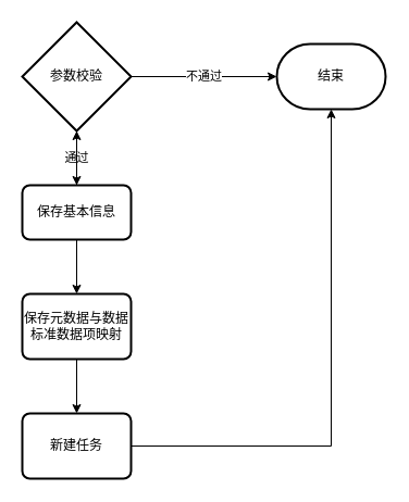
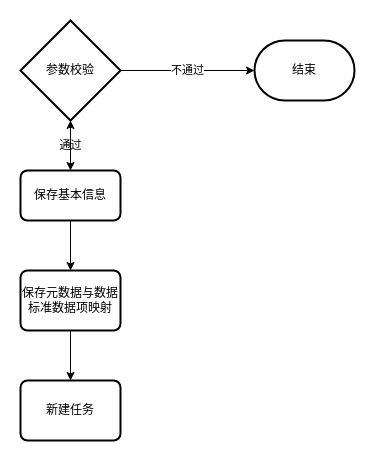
  <mxCell id="0" />
  <mxCell id="1" parent="0" />
  <mxCell id="2" value="不通过" style="edgeStyle=orthogonalEdgeStyle;rounded=0;orthogonalLoop=1;jettySize=auto;html=1;" edge="1" parent="1" source="4" target="5"><mxGeometry relative="1" as="geometry" /></mxCell>
  <mxCell id="3" value="通过" style="edgeStyle=orthogonalEdgeStyle;rounded=0;orthogonalLoop=1;jettySize=auto;html=1;" edge="1" parent="1" source="4" target="8"><mxGeometry relative="1" as="geometry" /></mxCell>
  <mxCell id="4" value="参数校验" style="strokeWidth=2;html=1;shape=mxgraph.flowchart.decision;whiteSpace=wrap;" vertex="1" parent="1"><mxGeometry x="20" y="20" width="100" height="100" as="geometry" /></mxCell>
  <mxCell id="5" value="结束" style="strokeWidth=2;html=1;shape=mxgraph.flowchart.terminator;whiteSpace=wrap;" vertex="1" parent="1"><mxGeometry x="254" y="40" width="100" height="60" as="geometry" /></mxCell>
  <mxCell id="6" value="" style="edgeStyle=orthogonalEdgeStyle;rounded=0;orthogonalLoop=1;jettySize=auto;html=1;" edge="1" parent="1" source="8" target="4"><mxGeometry relative="1" as="geometry" /></mxCell>
  <mxCell id="7" value="" style="edgeStyle=orthogonalEdgeStyle;rounded=0;orthogonalLoop=1;jettySize=auto;html=1;" edge="1" parent="1" source="8" target="10"><mxGeometry relative="1" as="geometry" /></mxCell>
  <mxCell id="8" value="保存基本信息" style="rounded=1;whiteSpace=wrap;html=1;absoluteArcSize=1;arcSize=14;strokeWidth=2;" vertex="1" parent="1"><mxGeometry x="20" y="170" width="100" height="50" as="geometry" /></mxCell>
  <mxCell id="9" value="" style="edgeStyle=orthogonalEdgeStyle;rounded=0;orthogonalLoop=1;jettySize=auto;html=1;" edge="1" parent="1" source="10" target="12"><mxGeometry relative="1" as="geometry" /></mxCell>
  <mxCell id="10" value="保存元数据与数据标准数据项映射" style="rounded=1;whiteSpace=wrap;html=1;absoluteArcSize=1;arcSize=14;strokeWidth=2;" vertex="1" parent="1"><mxGeometry x="20" y="270" width="100" height="60" as="geometry" /></mxCell>
- <mxCell id="11" style="edgeStyle=orthogonalEdgeStyle;rounded=0;orthogonalLoop=1;jettySize=auto;html=1;" edge="1" parent="1" source="12" target="5"><mxGeometry relative="1" as="geometry" /></mxCell>
  <mxCell id="12" value="新建任务" style="rounded=1;whiteSpace=wrap;html=1;absoluteArcSize=1;arcSize=14;strokeWidth=2;" vertex="1" parent="1"><mxGeometry x="20" y="380" width="100" height="60" as="geometry" /></mxCell>
